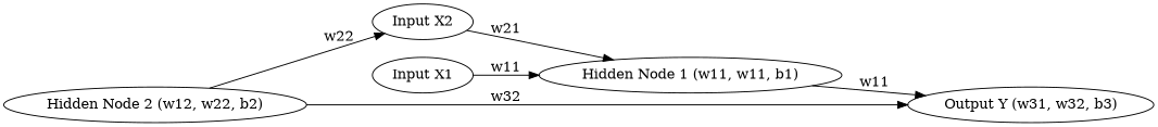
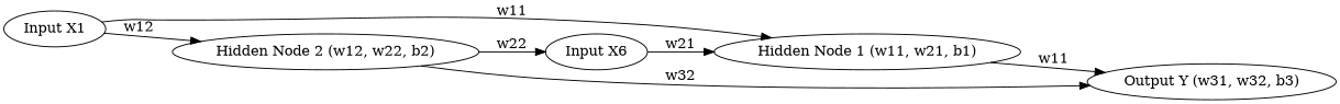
  digraph {
    rankdir=LR
    n1 [label="Input X1"]
-   n2 [label="Hidden Node 1 (w11, w11, b1)"]
+   n2 [label="Hidden Node 1 (w11, w21, b1)"]
    n3 [label="Hidden Node 2 (w12, w22, b2)"]
    n4 [label="Output Y (w31, w32, b3)"]
-   n5 [label="Input X2"]
+   n5 [label="Input X6"]
    n1 -> n2 [label=w11]
+   n1 -> n3 [label=w12]
    n2 -> n4 [label=w11]
    n3 -> n4 [label=w32]
    n3 -> n5 [label=w22]
    n5 -> n2 [label=w21]
  }
